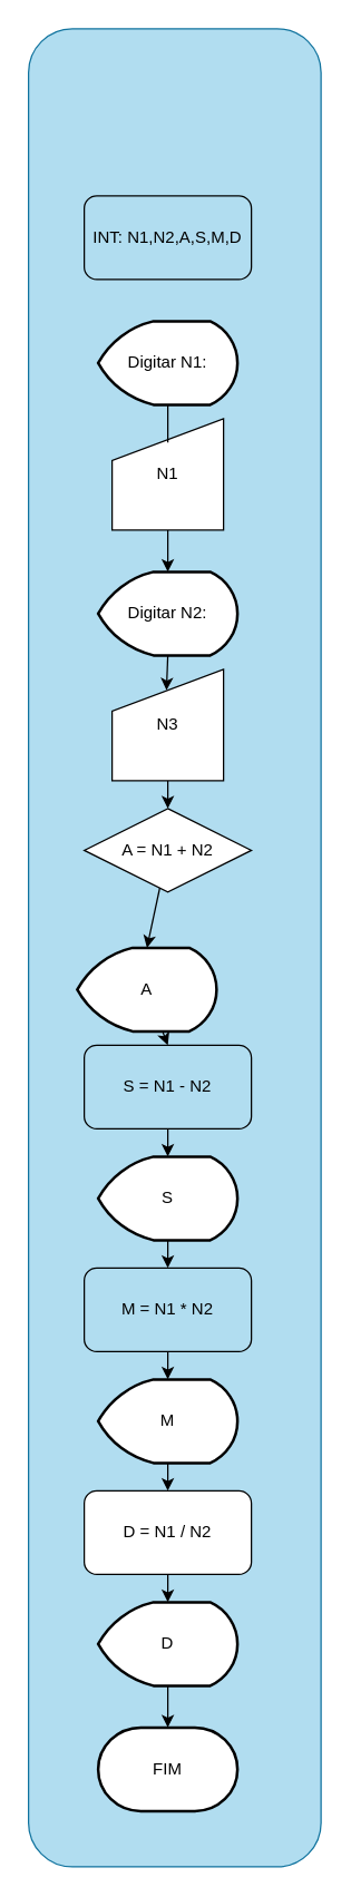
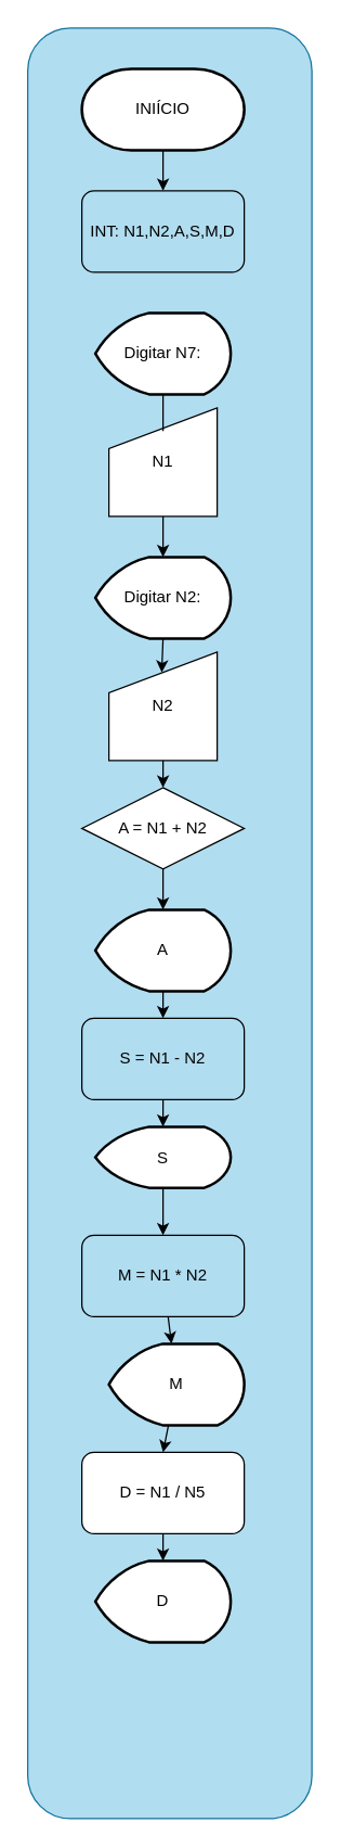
  <mxCell id="0" />
  <mxCell id="1" parent="0" />
  <mxCell id="2" value="" style="rounded=1;whiteSpace=wrap;html=1;fillColor=#b1ddf0;strokeColor=#10739e;" parent="1" vertex="1"><mxGeometry x="20" y="20" width="210" height="1320" as="geometry" /></mxCell>
- <mxCell id="5" value="FIM" style="strokeWidth=2;html=1;shape=mxgraph.flowchart.terminator;whiteSpace=wrap;" parent="1" vertex="1"><mxGeometry x="70" y="1240" width="100" height="60" as="geometry" /></mxCell>
- <mxCell id="6" value="Digitar N1:" style="strokeWidth=2;html=1;shape=mxgraph.flowchart.display;whiteSpace=wrap;" parent="1" vertex="1"><mxGeometry x="70" y="230" width="100" height="60" as="geometry" /></mxCell>
+ <mxCell id="3" value="" style="edgeStyle=none;html=1;" parent="1" source="4" target="14" edge="1"><mxGeometry relative="1" as="geometry" /></mxCell>
+ <mxCell id="4" value="INIÍCIO" style="strokeWidth=2;html=1;shape=mxgraph.flowchart.terminator;whiteSpace=wrap;" parent="1" vertex="1"><mxGeometry x="60" y="50" width="120" height="60" as="geometry" /></mxCell>
+ <mxCell id="6" value="Digitar N7:" style="strokeWidth=2;html=1;shape=mxgraph.flowchart.display;whiteSpace=wrap;" parent="1" vertex="1"><mxGeometry x="70" y="230" width="100" height="60" as="geometry" /></mxCell>
  <mxCell id="7" value="Digitar N2:" style="strokeWidth=2;html=1;shape=mxgraph.flowchart.display;whiteSpace=wrap;" parent="1" vertex="1"><mxGeometry x="70" y="410" width="100" height="60" as="geometry" /></mxCell>
  <mxCell id="8" value="N1" style="shape=manualInput;whiteSpace=wrap;html=1;" parent="1" vertex="1"><mxGeometry x="80" y="300" width="80" height="80" as="geometry" /></mxCell>
  <mxCell id="9" style="edgeStyle=none;html=1;exitX=0.5;exitY=1;exitDx=0;exitDy=0;exitPerimeter=0;entryX=0.5;entryY=0.213;entryDx=0;entryDy=0;entryPerimeter=0;endArrow=none;" parent="1" source="6" target="8" edge="1"><mxGeometry relative="1" as="geometry" /></mxCell>
  <mxCell id="10" style="edgeStyle=none;html=1;exitX=0.5;exitY=1;exitDx=0;exitDy=0;entryX=0.5;entryY=0;entryDx=0;entryDy=0;entryPerimeter=0;" parent="1" source="8" target="7" edge="1"><mxGeometry relative="1" as="geometry" /></mxCell>
  <mxCell id="11" style="edgeStyle=none;html=1;entryX=0.5;entryY=0;entryDx=0;entryDy=0;" parent="1" source="12" target="15" edge="1"><mxGeometry relative="1" as="geometry" /></mxCell>
- <mxCell id="12" value="N3" style="shape=manualInput;whiteSpace=wrap;html=1;" parent="1" vertex="1"><mxGeometry x="80" y="480" width="80" height="80" as="geometry" /></mxCell>
+ <mxCell id="12" value="N2" style="shape=manualInput;whiteSpace=wrap;html=1;" parent="1" vertex="1"><mxGeometry x="80" y="480" width="80" height="80" as="geometry" /></mxCell>
  <mxCell id="13" style="edgeStyle=none;html=1;exitX=0.5;exitY=1;exitDx=0;exitDy=0;exitPerimeter=0;entryX=0.488;entryY=0.188;entryDx=0;entryDy=0;entryPerimeter=0;" parent="1" source="7" target="12" edge="1"><mxGeometry relative="1" as="geometry" /></mxCell>
  <mxCell id="14" value="INT: N1,N2,A,S,M,D" style="rounded=1;whiteSpace=wrap;html=1;fillColor=#b1ddf0;" parent="1" vertex="1"><mxGeometry x="60" y="140" width="120" height="60" as="geometry" /></mxCell>
  <mxCell id="15" value="A = N1 + N2" style="rhombus;whiteSpace=wrap;html=1;" parent="1" vertex="1"><mxGeometry x="60" y="580" width="120" height="60" as="geometry" /></mxCell>
  <mxCell id="16" style="edgeStyle=none;html=1;entryX=0.5;entryY=0;entryDx=0;entryDy=0;" parent="1" source="17" target="19" edge="1"><mxGeometry relative="1" as="geometry" /></mxCell>
- <mxCell id="17" value="A" style="strokeWidth=2;html=1;shape=mxgraph.flowchart.display;whiteSpace=wrap;" parent="1" vertex="1"><mxGeometry x="55" y="680" width="100" height="60" as="geometry" /></mxCell>
+ <mxCell id="17" value="A" style="strokeWidth=2;html=1;shape=mxgraph.flowchart.display;whiteSpace=wrap;" parent="1" vertex="1"><mxGeometry x="70" y="670" width="100" height="60" as="geometry" /></mxCell>
  <mxCell id="18" style="edgeStyle=none;html=1;entryX=0.5;entryY=0;entryDx=0;entryDy=0;entryPerimeter=0;" parent="1" source="15" target="17" edge="1"><mxGeometry relative="1" as="geometry" /></mxCell>
  <mxCell id="19" value="S = N1 - N2" style="rounded=1;whiteSpace=wrap;html=1;fillColor=#b1ddf0;" parent="1" vertex="1"><mxGeometry x="60" y="750" width="120" height="60" as="geometry" /></mxCell>
  <mxCell id="20" style="edgeStyle=none;html=1;entryX=0.5;entryY=0;entryDx=0;entryDy=0;" parent="1" source="21" target="24" edge="1"><mxGeometry relative="1" as="geometry" /></mxCell>
- <mxCell id="21" value="S" style="strokeWidth=2;html=1;shape=mxgraph.flowchart.display;whiteSpace=wrap;" parent="1" vertex="1"><mxGeometry x="70" y="830" width="100" height="60" as="geometry" /></mxCell>
+ <mxCell id="21" value="S" style="strokeWidth=2;html=1;shape=mxgraph.flowchart.display;whiteSpace=wrap;" parent="1" vertex="1"><mxGeometry x="70" y="830" width="100" height="45" as="geometry" /></mxCell>
  <mxCell id="22" style="edgeStyle=none;html=1;entryX=0.5;entryY=0;entryDx=0;entryDy=0;entryPerimeter=0;" parent="1" source="19" target="21" edge="1"><mxGeometry relative="1" as="geometry" /></mxCell>
  <mxCell id="23" style="edgeStyle=none;html=1;" parent="1" source="24" target="26" edge="1"><mxGeometry relative="1" as="geometry" /></mxCell>
  <mxCell id="24" value="M = N1 * N2" style="rounded=1;whiteSpace=wrap;html=1;fillColor=#b1ddf0;" parent="1" vertex="1"><mxGeometry x="60" y="910" width="120" height="60" as="geometry" /></mxCell>
  <mxCell id="25" style="edgeStyle=none;html=1;entryX=0.5;entryY=0;entryDx=0;entryDy=0;" parent="1" source="26" target="28" edge="1"><mxGeometry relative="1" as="geometry" /></mxCell>
- <mxCell id="26" value="M" style="strokeWidth=2;html=1;shape=mxgraph.flowchart.display;whiteSpace=wrap;" parent="1" vertex="1"><mxGeometry x="70" y="990" width="100" height="60" as="geometry" /></mxCell>
+ <mxCell id="26" value="M" style="strokeWidth=2;html=1;shape=mxgraph.flowchart.display;whiteSpace=wrap;" parent="1" vertex="1"><mxGeometry x="80" y="990" width="100" height="60" as="geometry" /></mxCell>
  <mxCell id="27" style="edgeStyle=none;html=1;" parent="1" source="28" target="29" edge="1"><mxGeometry relative="1" as="geometry" /></mxCell>
- <mxCell id="28" value="D = N1 / N2" style="rounded=1;whiteSpace=wrap;html=1;" parent="1" vertex="1"><mxGeometry x="60" y="1070" width="120" height="60" as="geometry" /></mxCell>
+ <mxCell id="28" value="D = N1 / N5" style="rounded=1;whiteSpace=wrap;html=1;" parent="1" vertex="1"><mxGeometry x="60" y="1070" width="120" height="60" as="geometry" /></mxCell>
  <mxCell id="29" value="D" style="strokeWidth=2;html=1;shape=mxgraph.flowchart.display;whiteSpace=wrap;" parent="1" vertex="1"><mxGeometry x="70" y="1150" width="100" height="60" as="geometry" /></mxCell>
- <mxCell id="30" style="edgeStyle=none;html=1;entryX=0.5;entryY=0;entryDx=0;entryDy=0;entryPerimeter=0;" parent="1" source="29" target="5" edge="1"><mxGeometry relative="1" as="geometry" /></mxCell>
